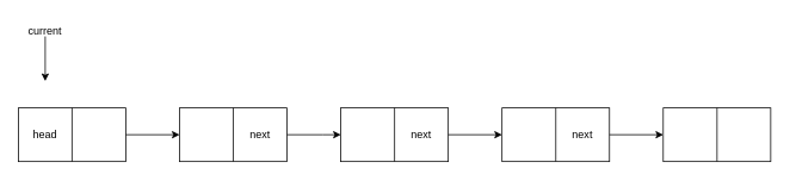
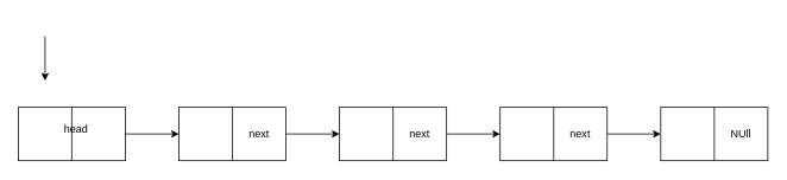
  <mxCell id="0" />
  <mxCell id="1" parent="0" />
  <mxCell id="2" value="" style="group;movable=0;resizable=0;rotatable=0;deletable=0;editable=0;locked=1;connectable=0;" vertex="1" connectable="0" parent="1"><mxGeometry x="20" y="120" width="120" height="60" as="geometry" /></mxCell>
  <mxCell id="3" value="" style="rounded=0;whiteSpace=wrap;html=1;movable=0;resizable=0;rotatable=0;deletable=0;editable=0;locked=1;connectable=0;" vertex="1" parent="2"><mxGeometry width="120" height="60" as="geometry" /></mxCell>
  <mxCell id="4" value="" style="endArrow=none;html=1;rounded=0;entryX=0.5;entryY=0;entryDx=0;entryDy=0;" edge="1" parent="2" target="3"><mxGeometry width="50" height="50" relative="1" as="geometry"><mxPoint x="60" y="60" as="sourcePoint" /><mxPoint x="70" as="targetPoint" /></mxGeometry></mxCell>
  <mxCell id="5" value="" style="group;movable=1;resizable=1;rotatable=1;deletable=1;editable=1;locked=0;connectable=1;" vertex="1" connectable="0" parent="1"><mxGeometry x="200" y="120" width="130" height="60" as="geometry" /></mxCell>
  <mxCell id="6" value="" style="rounded=0;whiteSpace=wrap;html=1;movable=0;resizable=0;rotatable=0;deletable=0;editable=0;locked=1;connectable=0;" vertex="1" parent="5"><mxGeometry width="120" height="60" as="geometry" /></mxCell>
  <mxCell id="7" value="" style="endArrow=none;html=1;rounded=0;entryX=0.5;entryY=0;entryDx=0;entryDy=0;" edge="1" parent="5" target="6"><mxGeometry width="50" height="50" relative="1" as="geometry"><mxPoint x="60" y="60" as="sourcePoint" /><mxPoint x="70" as="targetPoint" /></mxGeometry></mxCell>
  <mxCell id="8" value="next" style="text;html=1;align=center;verticalAlign=middle;whiteSpace=wrap;rounded=0;" vertex="1" parent="5"><mxGeometry x="60" y="15" width="60" height="30" as="geometry" /></mxCell>
  <mxCell id="9" value="" style="group;movable=1;resizable=1;rotatable=1;deletable=1;editable=1;locked=0;connectable=1;" vertex="1" connectable="0" parent="1"><mxGeometry x="380" y="120" width="120" height="60" as="geometry" /></mxCell>
  <mxCell id="10" value="" style="rounded=0;whiteSpace=wrap;html=1;movable=0;resizable=0;rotatable=0;deletable=0;editable=0;locked=1;connectable=0;" vertex="1" parent="9"><mxGeometry width="120" height="60" as="geometry" /></mxCell>
  <mxCell id="11" value="" style="endArrow=none;html=1;rounded=0;entryX=0.5;entryY=0;entryDx=0;entryDy=0;" edge="1" parent="9" target="10"><mxGeometry width="50" height="50" relative="1" as="geometry"><mxPoint x="60" y="60" as="sourcePoint" /><mxPoint x="70" as="targetPoint" /></mxGeometry></mxCell>
  <mxCell id="12" value="next" style="text;html=1;align=center;verticalAlign=middle;whiteSpace=wrap;rounded=0;" vertex="1" parent="9"><mxGeometry x="60" y="15" width="60" height="30" as="geometry" /></mxCell>
  <mxCell id="13" value="" style="group;movable=1;resizable=1;rotatable=1;deletable=1;editable=1;locked=0;connectable=1;" vertex="1" connectable="0" parent="1"><mxGeometry x="560" y="120" width="120" height="60" as="geometry" /></mxCell>
  <mxCell id="14" value="" style="rounded=0;whiteSpace=wrap;html=1;movable=0;resizable=0;rotatable=0;deletable=0;editable=0;locked=1;connectable=0;" vertex="1" parent="13"><mxGeometry width="120" height="60" as="geometry" /></mxCell>
  <mxCell id="15" value="" style="endArrow=none;html=1;rounded=0;entryX=0.5;entryY=0;entryDx=0;entryDy=0;" edge="1" parent="13" target="14"><mxGeometry width="50" height="50" relative="1" as="geometry"><mxPoint x="60" y="60" as="sourcePoint" /><mxPoint x="70" as="targetPoint" /></mxGeometry></mxCell>
  <mxCell id="16" value="next" style="text;html=1;align=center;verticalAlign=middle;whiteSpace=wrap;rounded=0;" vertex="1" parent="13"><mxGeometry x="60" y="15" width="60" height="30" as="geometry" /></mxCell>
  <mxCell id="17" value="" style="endArrow=classic;html=1;rounded=0;entryX=0;entryY=0.5;entryDx=0;entryDy=0;" edge="1" parent="1" target="5"><mxGeometry width="50" height="50" relative="1" as="geometry"><mxPoint x="140" y="150" as="sourcePoint" /><mxPoint x="190" y="210" as="targetPoint" /></mxGeometry></mxCell>
- <mxCell id="18" value="head" style="text;html=1;align=center;verticalAlign=middle;whiteSpace=wrap;rounded=0;" vertex="1" parent="1"><mxGeometry x="20" y="135" width="60" height="30" as="geometry" /></mxCell>
+ <mxCell id="18" value="head" style="text;html=1;align=center;verticalAlign=middle;whiteSpace=wrap;rounded=0;" vertex="1" parent="1"><mxGeometry x="55" y="130" width="60" height="30" as="geometry" /></mxCell>
  <mxCell id="19" value="" style="endArrow=classic;html=1;rounded=0;exitX=1;exitY=0.5;exitDx=0;exitDy=0;entryX=0;entryY=0.5;entryDx=0;entryDy=0;" edge="1" parent="1" source="8" target="9"><mxGeometry width="50" height="50" relative="1" as="geometry"><mxPoint x="290" y="260" as="sourcePoint" /><mxPoint x="340" y="210" as="targetPoint" /><Array as="points"><mxPoint x="360" y="150" /></Array></mxGeometry></mxCell>
  <mxCell id="20" value="" style="endArrow=classic;html=1;rounded=0;exitX=1;exitY=0.5;exitDx=0;exitDy=0;entryX=0;entryY=0.5;entryDx=0;entryDy=0;" edge="1" parent="1" source="9" target="13"><mxGeometry width="50" height="50" relative="1" as="geometry"><mxPoint x="520" y="270" as="sourcePoint" /><mxPoint x="570" y="220" as="targetPoint" /></mxGeometry></mxCell>
  <mxCell id="21" value="" style="group;movable=1;resizable=1;rotatable=1;deletable=1;editable=1;locked=0;connectable=1;" vertex="1" connectable="0" parent="1"><mxGeometry x="740" y="120" width="120" height="60" as="geometry" /></mxCell>
  <mxCell id="22" value="" style="rounded=0;whiteSpace=wrap;html=1;movable=0;resizable=0;rotatable=0;deletable=0;editable=0;locked=1;connectable=0;" vertex="1" parent="21"><mxGeometry width="120" height="60" as="geometry" /></mxCell>
  <mxCell id="23" value="" style="endArrow=none;html=1;rounded=0;entryX=0.5;entryY=0;entryDx=0;entryDy=0;" edge="1" parent="21" target="22"><mxGeometry width="50" height="50" relative="1" as="geometry"><mxPoint x="60" y="60" as="sourcePoint" /><mxPoint x="70" as="targetPoint" /></mxGeometry></mxCell>
+ <mxCell id="24" value="NUll" style="text;html=1;align=center;verticalAlign=middle;whiteSpace=wrap;rounded=0;" vertex="1" parent="21"><mxGeometry x="60" y="15" width="60" height="30" as="geometry" /></mxCell>
  <mxCell id="25" value="" style="endArrow=classic;html=1;rounded=0;exitX=1;exitY=0.5;exitDx=0;exitDy=0;entryX=0;entryY=0.5;entryDx=0;entryDy=0;" edge="1" parent="1" source="13" target="21"><mxGeometry width="50" height="50" relative="1" as="geometry"><mxPoint x="680" y="270" as="sourcePoint" /><mxPoint x="730" y="220" as="targetPoint" /></mxGeometry></mxCell>
  <mxCell id="26" value="" style="group" vertex="1" connectable="0" parent="1"><mxGeometry x="20" y="20" width="60" height="70" as="geometry" /></mxCell>
  <mxCell id="27" value="" style="endArrow=classic;html=1;rounded=0;movable=1;resizable=1;rotatable=1;deletable=1;editable=1;locked=0;connectable=1;" edge="1" parent="26"><mxGeometry width="50" height="50" relative="1" as="geometry"><mxPoint x="30" y="20" as="sourcePoint" /><mxPoint x="30" y="70" as="targetPoint" /></mxGeometry></mxCell>
- <mxCell id="28" value="current" style="text;html=1;align=center;verticalAlign=middle;whiteSpace=wrap;rounded=0;movable=1;resizable=1;rotatable=1;deletable=1;editable=1;locked=0;connectable=1;" vertex="1" parent="26"><mxGeometry width="60" height="30" as="geometry" /></mxCell>
